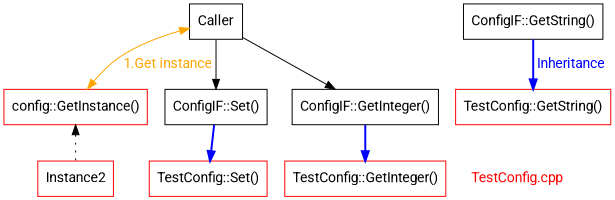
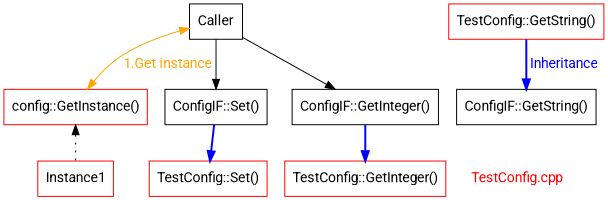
  digraph {
    fontname=Roboto
    rankdir=TB
    node [color=red fontname=Roboto shape=box]
    edge [fontname=Roboto]
    n1 [color=black label=Caller]
    n2 [label="config::GetInstance()"]
    n3 [color=black label="ConfigIF::Set()"]
    n4 [color=black label="ConfigIF::GetInteger()"]
-   n5 [label=Instance2]
+   n5 [label=Instance1]
    n6 [label="TestConfig::Set()"]
    n7 [color=black label="ConfigIF::GetString()"]
    n8 [label="TestConfig::GetString()"]
    n9 [label="TestConfig::GetInteger()"]
    n10 [fontcolor=red label="TestConfig.cpp" shape=plaintext]
    n1 -> n2 [color=orange dir=both fontcolor=orange label=" 1.Get instance"]
    n1 -> n3
    n1 -> n4
    n2 -> n5 [dir=back style=dotted]
    n3 -> n6 [color=blue penwidth=2]
    n4 -> n9 [color=blue penwidth=2]
    n4 -> n10 [style=invis]
-   n7 -> n8 [color=blue fontcolor=blue label=" Inheritance" penwidth=2]
+   n8 -> n7 [color=blue fontcolor=blue label=" Inheritance" penwidth=2]
  }
